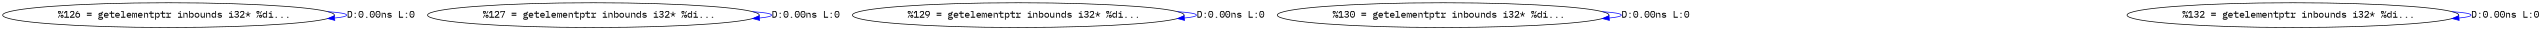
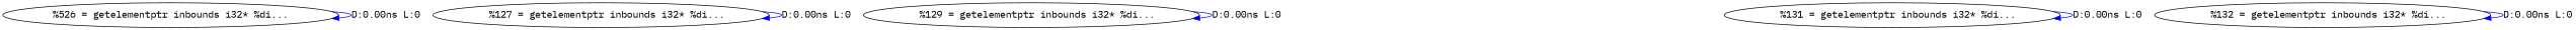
  digraph {
    fontname="IBM Plex Mono"
    node [fontname="IBM Plex Mono"]
    edge [color=blue fontname="IBM Plex Mono"]
-   n1 [label="  %126 = getelementptr inbounds i32* %di..."]
+   n1 [label="%526 = getelementptr inbounds i32* %di..."]
    n2 [label="  %127 = getelementptr inbounds i32* %di..."]
    n3 [label="  %129 = getelementptr inbounds i32* %di..."]
-   n4 [label="  %130 = getelementptr inbounds i32* %di..."]
+   n5 [label="  %131 = getelementptr inbounds i32* %di..."]
    n6 [label="  %132 = getelementptr inbounds i32* %di..."]
    n1 -> n1 [label="D:0.00ns L:0"]
    n2 -> n2 [label="D:0.00ns L:0"]
    n3 -> n3 [label="D:0.00ns L:0"]
-   n4 -> n4 [label="D:0.00ns L:0"]
+   n5 -> n5 [label="D:0.00ns L:0"]
    n6 -> n6 [label="D:0.00ns L:0"]
  }
